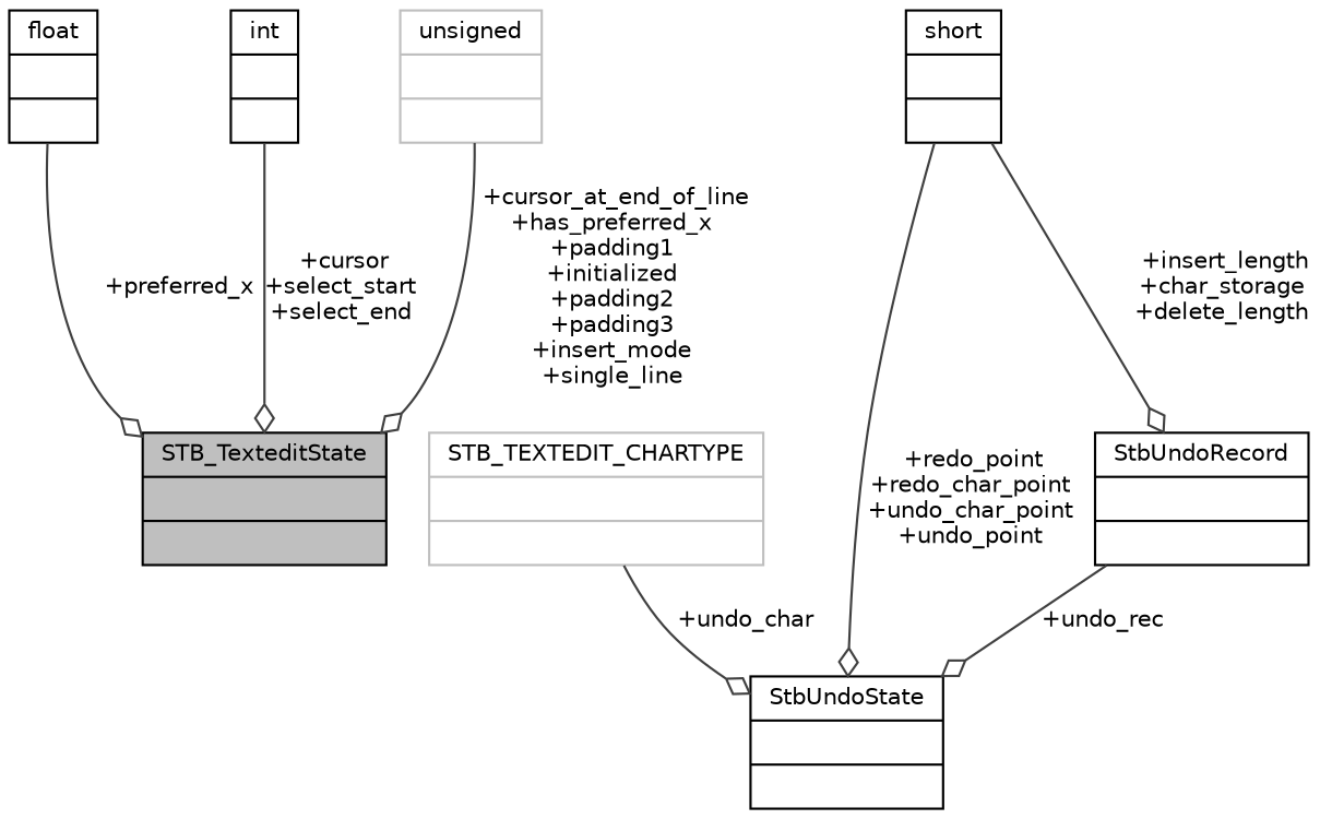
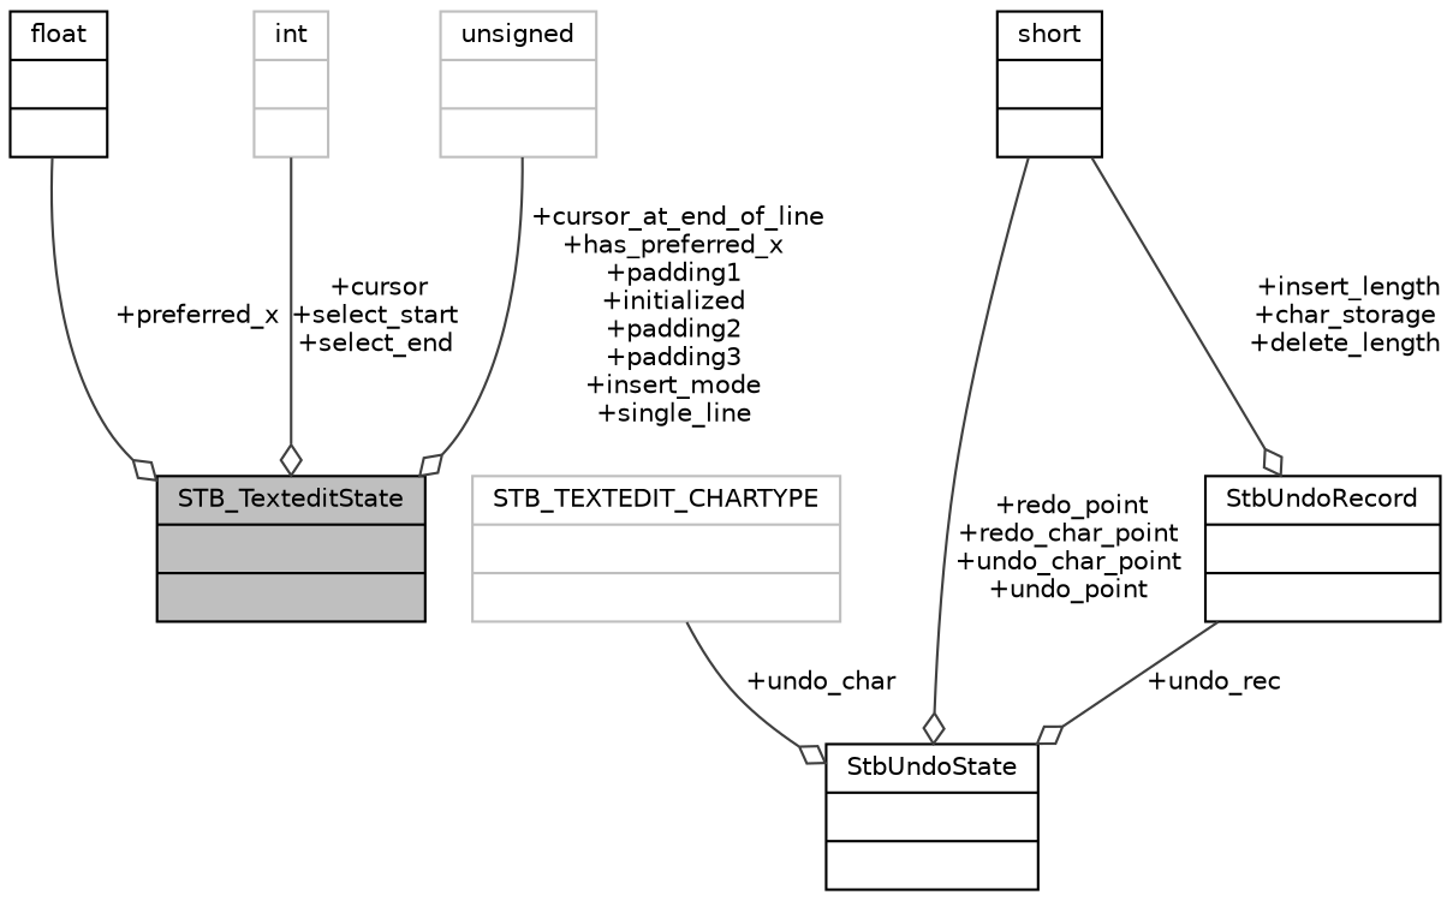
  digraph {
    node [color=black fontname=Helvetica fontsize=10 shape=record]
    edge [arrowhead=odiamond color=grey25 fontname=Helvetica fontsize=10 labelfontname=Helvetica labelfontsize=10 style=solid]
    n1 [fillcolor=grey75 fontcolor=black height=0.2 label="{STB_TexteditState\n||}" style=filled width=0.4]
    n2 [height=0.2 label="{StbUndoState\n||}" width=0.4]
    n3 [color=grey75 height=0.2 label="{STB_TEXTEDIT_CHARTYPE\n||}" width=0.4]
    n4 [height=0.2 label="{StbUndoRecord\n||}" width=0.4]
    n5 [height=0.2 label="{short\n||}" width=0.4]
    n6 [height=0.2 label="{float\n||}" width=0.4]
-   n7 [height=0.2 label="{int\n||}" width=0.4]
+   n7 [color=grey75 height=0.2 label="{int\n||}" width=0.4]
    n8 [color=grey75 height=0.2 label="{unsigned\n||}" width=0.4]
    n3 -> n2 [label=" +undo_char"]
    n4 -> n2 [label=" +undo_rec"]
    n5 -> n2 [label=" +redo_point\n+redo_char_point\n+undo_char_point\n+undo_point"]
    n5 -> n4 [label=" +insert_length\n+char_storage\n+delete_length"]
    n6 -> n1 [label=" +preferred_x"]
    n7 -> n1 [label=" +cursor\n+select_start\n+select_end"]
    n8 -> n1 [label=" +cursor_at_end_of_line\n+has_preferred_x\n+padding1\n+initialized\n+padding2\n+padding3\n+insert_mode\n+single_line"]
  }
